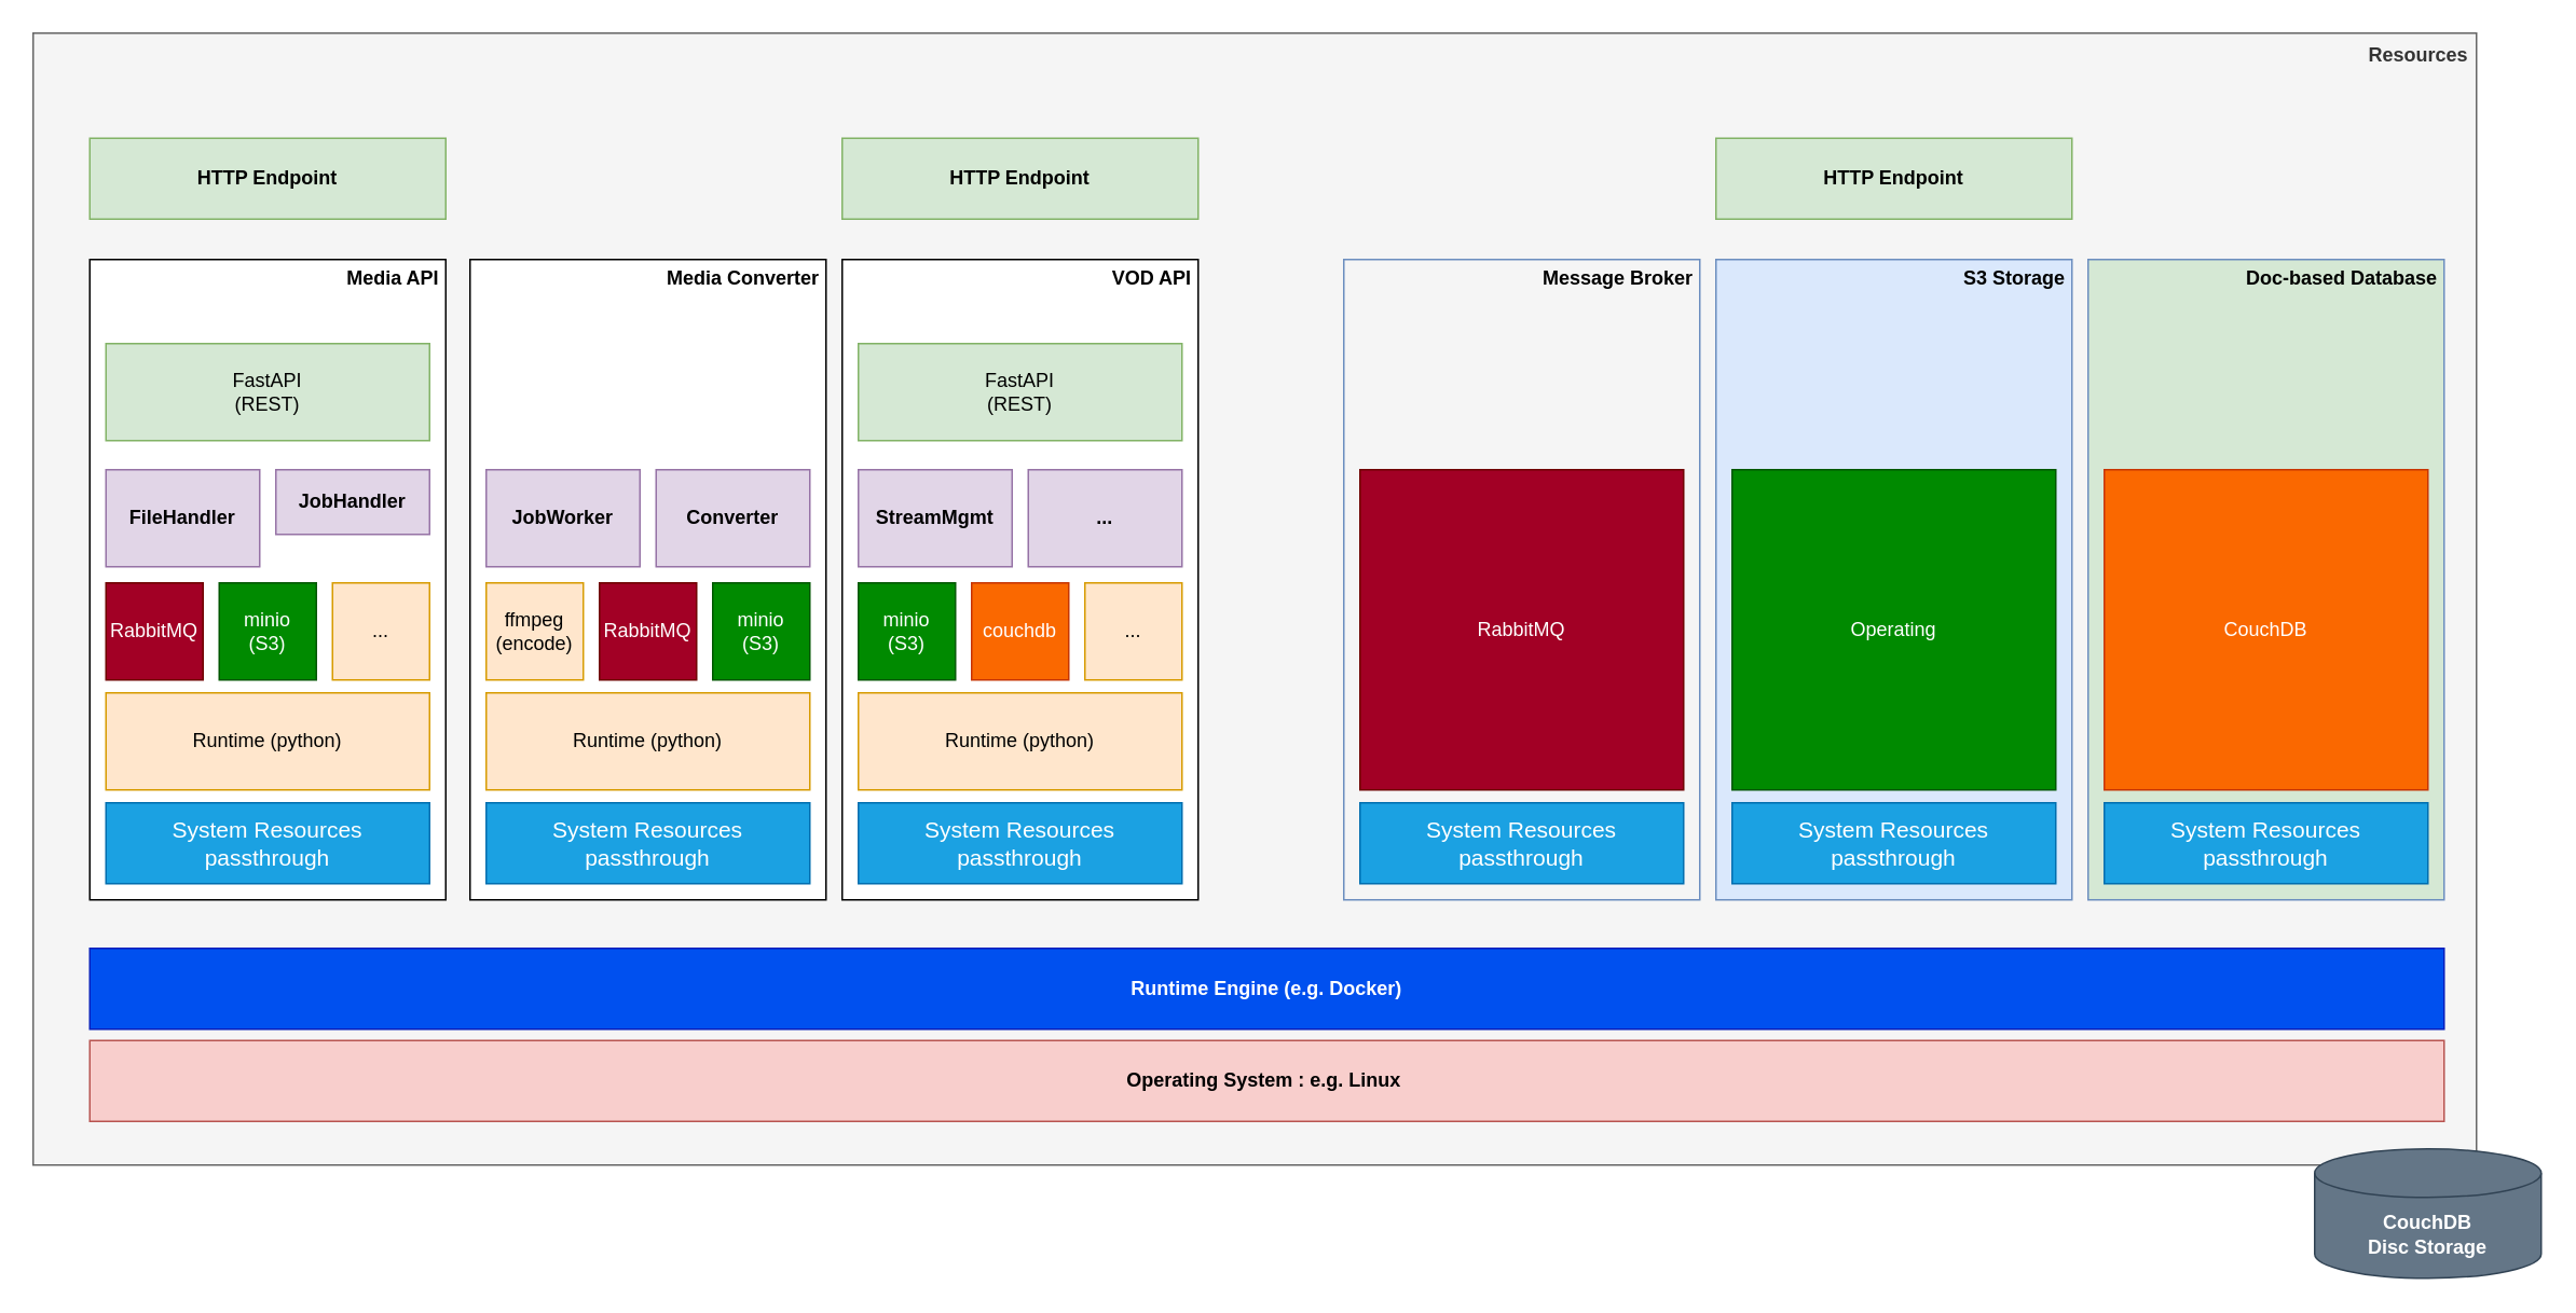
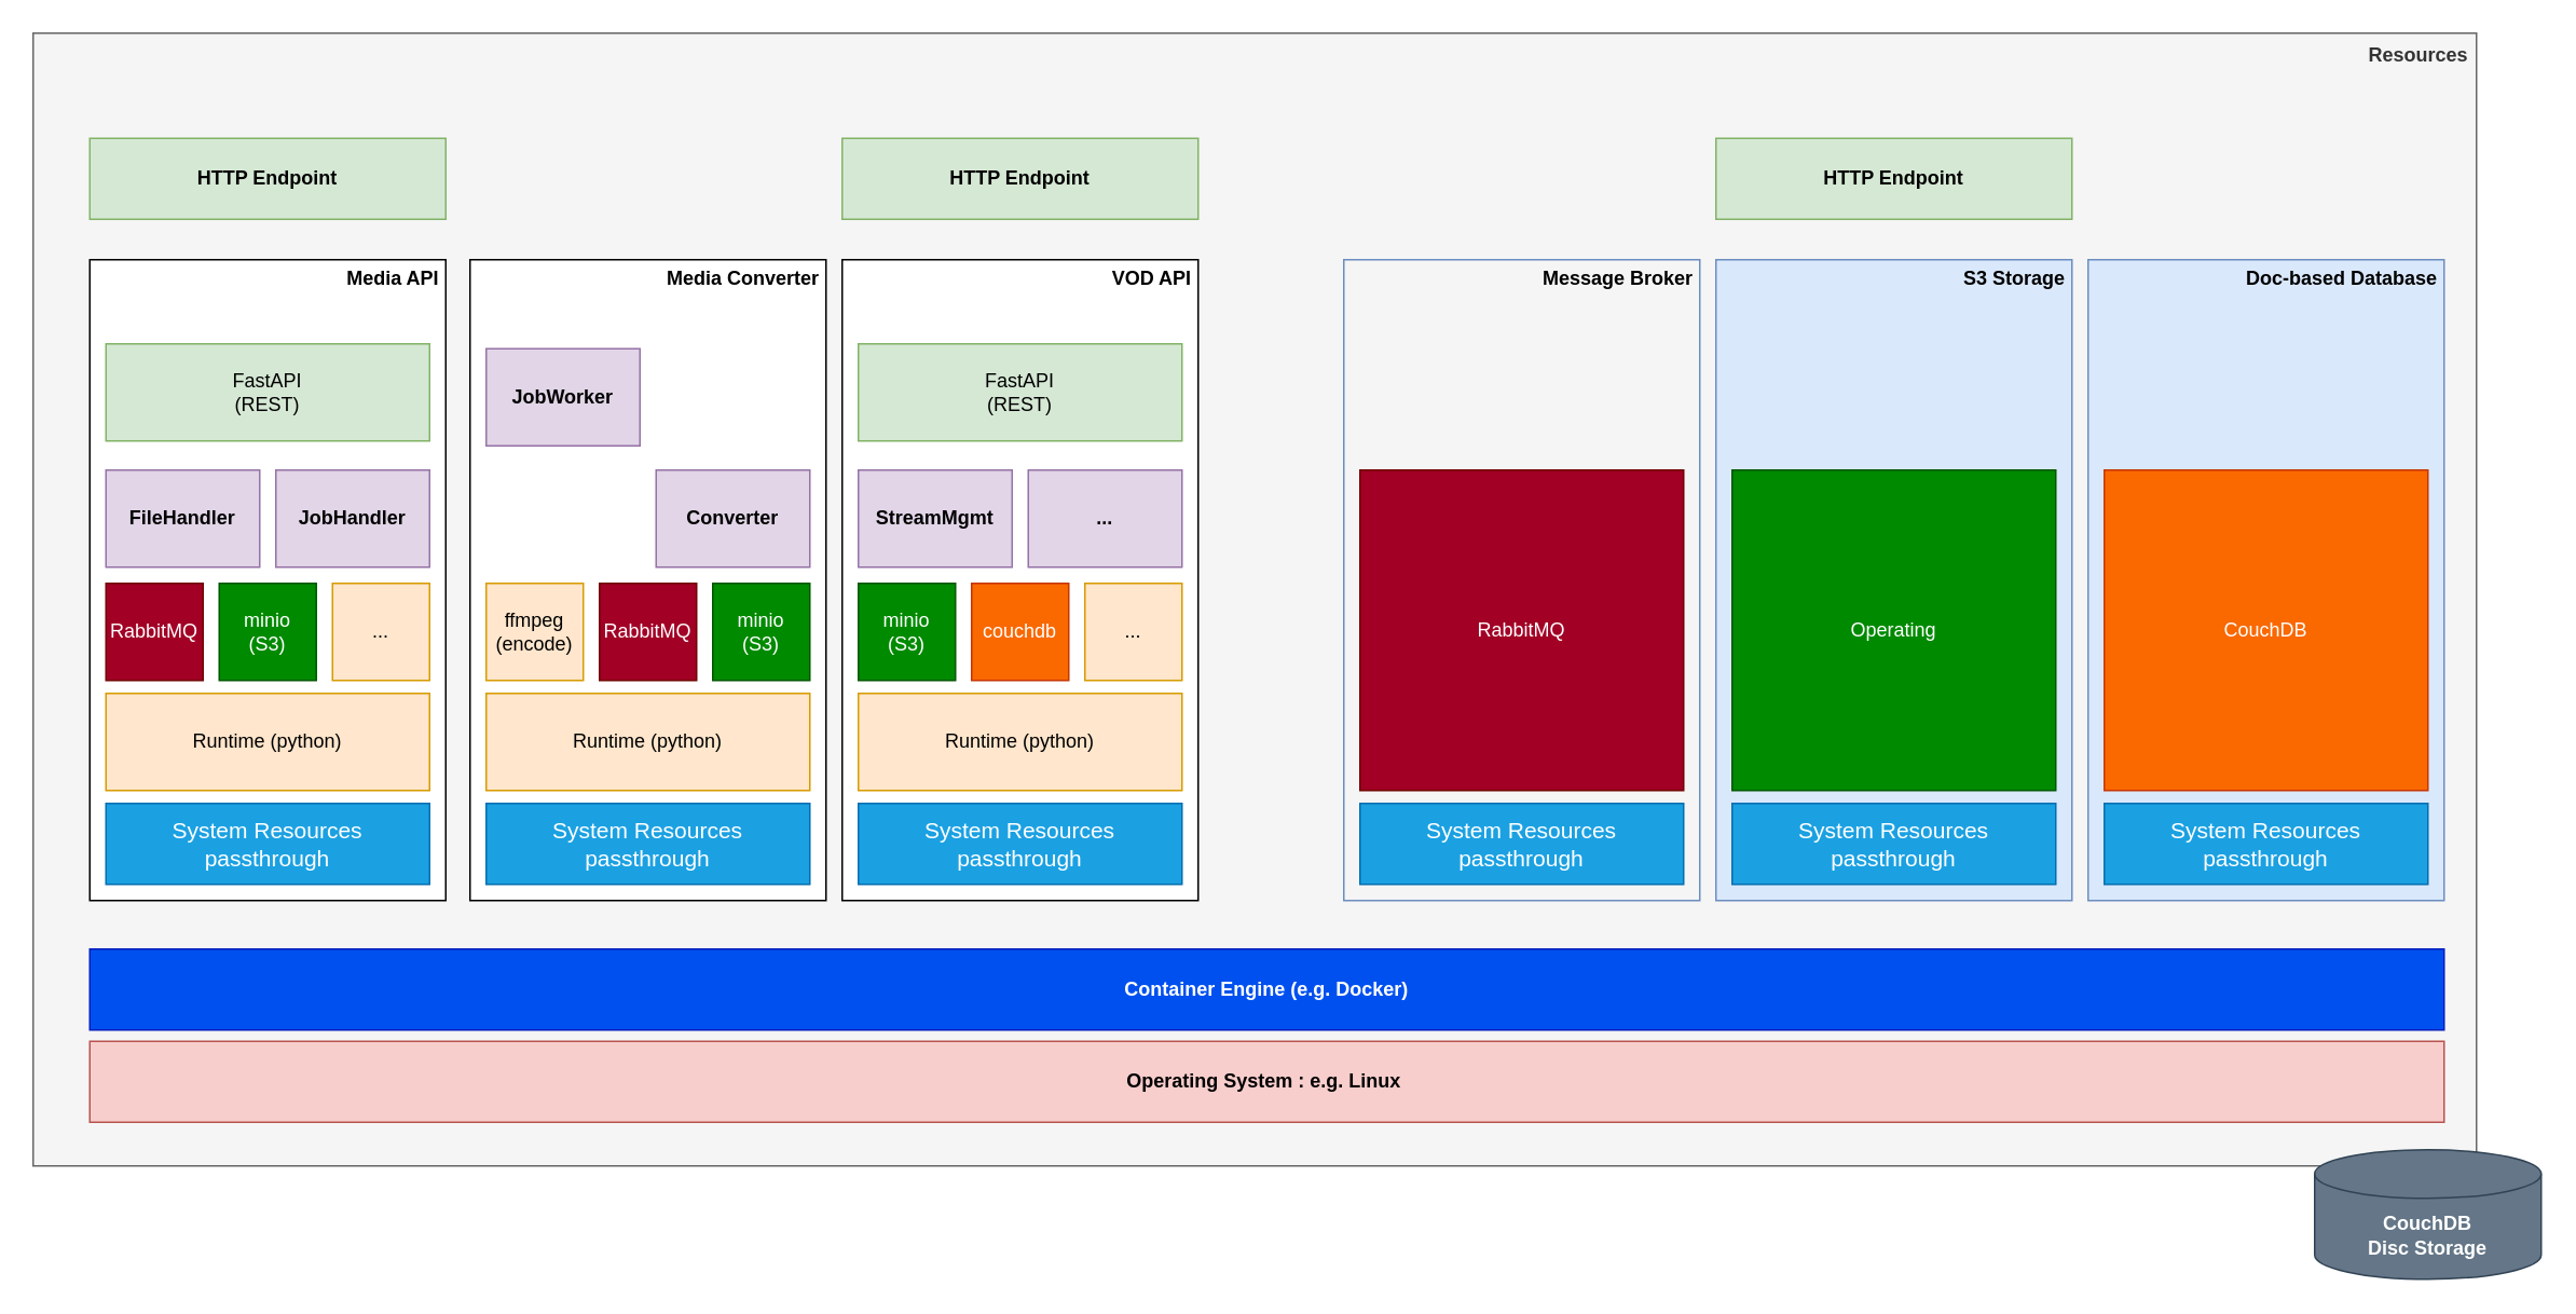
  <mxCell id="0" />
  <mxCell id="1" parent="0" />
  <mxCell id="2" value="Resources" style="rounded=0;whiteSpace=wrap;html=1;fillColor=#f5f5f5;fontColor=#333333;strokeColor=#666666;fontStyle=1;align=right;verticalAlign=top;spacingRight=3;" vertex="1" parent="1"><mxGeometry x="20" y="20" width="1510" height="700" as="geometry" /></mxCell>
- <mxCell id="3" value="Runtime Engine (e.g. Docker)" style="rounded=0;whiteSpace=wrap;html=1;fontSize=12;fillColor=#0050ef;strokeColor=#001DBC;fontStyle=1;fontColor=#ffffff;" vertex="1" parent="1"><mxGeometry x="55" y="586" width="1455" height="50" as="geometry" /></mxCell>
+ <mxCell id="3" value="Container Engine (e.g. Docker)" style="rounded=0;whiteSpace=wrap;html=1;fontSize=12;fillColor=#0050ef;strokeColor=#001DBC;fontStyle=1;fontColor=#ffffff;" vertex="1" parent="1"><mxGeometry x="55" y="586" width="1455" height="50" as="geometry" /></mxCell>
  <mxCell id="4" value="CouchDB &lt;br style=&quot;font-size: 12px;&quot;&gt;Disc Storage" style="shape=cylinder3;whiteSpace=wrap;html=1;boundedLbl=1;backgroundOutline=1;size=15;fontSize=12;fillColor=#647687;strokeColor=#314354;fontStyle=1;fontColor=#ffffff;" vertex="1" parent="1"><mxGeometry x="1430" y="710" width="140" height="80" as="geometry" /></mxCell>
  <mxCell id="5" value="Operating System : e.g. Linux&amp;nbsp;" style="rounded=0;whiteSpace=wrap;html=1;fontSize=12;fillColor=#f8cecc;strokeColor=#b85450;fontStyle=1" vertex="1" parent="1"><mxGeometry x="55" y="643" width="1455" height="50" as="geometry" /></mxCell>
  <mxCell id="6" value="Media API" style="rounded=0;whiteSpace=wrap;html=1;verticalAlign=top;align=right;spacingRight=4;spacing=0;fontStyle=1" vertex="1" parent="1"><mxGeometry x="55" y="160" width="220" height="396" as="geometry" /></mxCell>
  <mxCell id="7" value="Media Converter" style="rounded=0;whiteSpace=wrap;html=1;verticalAlign=top;align=right;spacingRight=4;spacing=0;fontStyle=1" vertex="1" parent="1"><mxGeometry x="290" y="160" width="220" height="396" as="geometry" /></mxCell>
  <mxCell id="8" value="Message Broker" style="rounded=0;whiteSpace=wrap;html=1;verticalAlign=top;align=right;spacingRight=4;fillColor=#f5f5f5;strokeColor=#6c8ebf;spacing=0;fontStyle=1;" vertex="1" parent="1"><mxGeometry x="830" y="160" width="220" height="396" as="geometry" /></mxCell>
  <mxCell id="9" value="S3 Storage" style="rounded=0;whiteSpace=wrap;html=1;verticalAlign=top;align=right;spacingRight=4;fillColor=#dae8fc;strokeColor=#6c8ebf;spacing=0;fontStyle=1" vertex="1" parent="1"><mxGeometry x="1060" y="160" width="220" height="396" as="geometry" /></mxCell>
  <mxCell id="10" value="VOD API" style="rounded=0;whiteSpace=wrap;html=1;verticalAlign=top;align=right;spacingRight=4;spacing=0;fontStyle=1" vertex="1" parent="1"><mxGeometry x="520" y="160" width="220" height="396" as="geometry" /></mxCell>
- <mxCell id="11" value="Doc-based Database" style="rounded=0;whiteSpace=wrap;html=1;verticalAlign=top;align=right;spacingRight=4;fillColor=#d5e8d4;strokeColor=#6c8ebf;spacing=0;fontStyle=1;" vertex="1" parent="1"><mxGeometry x="1290" y="160" width="220" height="396" as="geometry" /></mxCell>
+ <mxCell id="11" value="Doc-based Database" style="rounded=0;whiteSpace=wrap;html=1;verticalAlign=top;align=right;spacingRight=4;fillColor=#dae8fc;strokeColor=#6c8ebf;spacing=0;fontStyle=1" vertex="1" parent="1"><mxGeometry x="1290" y="160" width="220" height="396" as="geometry" /></mxCell>
  <mxCell id="12" value="HTTP Endpoint" style="rounded=0;whiteSpace=wrap;html=1;fontSize=12;fillColor=#d5e8d4;strokeColor=#82b366;fontStyle=1" vertex="1" parent="1"><mxGeometry x="55" y="85" width="220" height="50" as="geometry" /></mxCell>
  <mxCell id="13" value="HTTP Endpoint" style="rounded=0;whiteSpace=wrap;html=1;fontSize=12;fillColor=#d5e8d4;strokeColor=#82b366;fontStyle=1" vertex="1" parent="1"><mxGeometry x="520" y="85" width="220" height="50" as="geometry" /></mxCell>
  <mxCell id="14" value="Runtime (python)" style="rounded=0;whiteSpace=wrap;html=1;fillColor=#ffe6cc;strokeColor=#d79b00;" vertex="1" parent="1"><mxGeometry x="65" y="428" width="200" height="60" as="geometry" /></mxCell>
  <mxCell id="15" value="FastAPI&lt;br&gt;(REST)" style="rounded=0;whiteSpace=wrap;html=1;fillColor=#d5e8d4;strokeColor=#82b366;" vertex="1" parent="1"><mxGeometry x="65" y="212" width="200" height="60" as="geometry" /></mxCell>
  <mxCell id="16" value="minio&lt;br&gt;(S3)" style="rounded=0;whiteSpace=wrap;html=1;fillColor=#008a00;strokeColor=#005700;fontColor=#ffffff;" vertex="1" parent="1"><mxGeometry x="135" y="360" width="60" height="60" as="geometry" /></mxCell>
  <mxCell id="17" value="..." style="rounded=0;whiteSpace=wrap;html=1;fillColor=#ffe6cc;strokeColor=#d79b00;" vertex="1" parent="1"><mxGeometry x="205" y="360" width="60" height="60" as="geometry" /></mxCell>
  <mxCell id="18" value="RabbitMQ" style="rounded=0;whiteSpace=wrap;html=1;fillColor=#a20025;strokeColor=#6F0000;fontColor=#ffffff;" vertex="1" parent="1"><mxGeometry x="65" y="360" width="60" height="60" as="geometry" /></mxCell>
  <mxCell id="19" value="System Resources&lt;br&gt;passthrough" style="rounded=0;whiteSpace=wrap;html=1;fontSize=14;fillColor=#1ba1e2;strokeColor=#006EAF;fontStyle=0;fontColor=#ffffff;" vertex="1" parent="1"><mxGeometry x="65" y="496" width="200" height="50" as="geometry" /></mxCell>
  <mxCell id="20" value="Runtime (python)" style="rounded=0;whiteSpace=wrap;html=1;fillColor=#ffe6cc;strokeColor=#d79b00;" vertex="1" parent="1"><mxGeometry x="300" y="428" width="200" height="60" as="geometry" /></mxCell>
  <mxCell id="21" value="minio&lt;br&gt;(S3)" style="rounded=0;whiteSpace=wrap;html=1;fillColor=#008a00;strokeColor=#005700;fontColor=#ffffff;" vertex="1" parent="1"><mxGeometry x="440" y="360" width="60" height="60" as="geometry" /></mxCell>
  <mxCell id="22" value="ffmpeg&lt;br&gt;(encode)" style="rounded=0;whiteSpace=wrap;html=1;fillColor=#ffe6cc;strokeColor=#d79b00;" vertex="1" parent="1"><mxGeometry x="300" y="360" width="60" height="60" as="geometry" /></mxCell>
  <mxCell id="23" value="RabbitMQ" style="rounded=0;whiteSpace=wrap;html=1;fillColor=#a20025;strokeColor=#6F0000;fontColor=#ffffff;" vertex="1" parent="1"><mxGeometry x="370" y="360" width="60" height="60" as="geometry" /></mxCell>
  <mxCell id="24" value="System Resources&lt;br&gt;passthrough" style="rounded=0;whiteSpace=wrap;html=1;fontSize=14;fillColor=#1ba1e2;strokeColor=#006EAF;fontStyle=0;fontColor=#ffffff;" vertex="1" parent="1"><mxGeometry x="300" y="496" width="200" height="50" as="geometry" /></mxCell>
  <mxCell id="25" value="Runtime (python)" style="rounded=0;whiteSpace=wrap;html=1;fillColor=#ffe6cc;strokeColor=#d79b00;" vertex="1" parent="1"><mxGeometry x="530" y="428" width="200" height="60" as="geometry" /></mxCell>
  <mxCell id="26" value="FastAPI&lt;br&gt;(REST)" style="rounded=0;whiteSpace=wrap;html=1;fillColor=#d5e8d4;strokeColor=#82b366;" vertex="1" parent="1"><mxGeometry x="530" y="212" width="200" height="60" as="geometry" /></mxCell>
  <mxCell id="27" value="couchdb" style="rounded=0;whiteSpace=wrap;html=1;fillColor=#fa6800;strokeColor=#C73500;fontColor=#FFFFFF;" vertex="1" parent="1"><mxGeometry x="600" y="360" width="60" height="60" as="geometry" /></mxCell>
  <mxCell id="28" value="..." style="rounded=0;whiteSpace=wrap;html=1;fillColor=#ffe6cc;strokeColor=#d79b00;" vertex="1" parent="1"><mxGeometry x="670" y="360" width="60" height="60" as="geometry" /></mxCell>
  <mxCell id="29" value="minio&lt;br&gt;(S3)" style="rounded=0;whiteSpace=wrap;html=1;fillColor=#008a00;strokeColor=#005700;fontColor=#ffffff;" vertex="1" parent="1"><mxGeometry x="530" y="360" width="60" height="60" as="geometry" /></mxCell>
  <mxCell id="30" value="System Resources&lt;br&gt;passthrough" style="rounded=0;whiteSpace=wrap;html=1;fontSize=14;fillColor=#1ba1e2;strokeColor=#006EAF;fontStyle=0;fontColor=#ffffff;" vertex="1" parent="1"><mxGeometry x="530" y="496" width="200" height="50" as="geometry" /></mxCell>
  <mxCell id="31" value="System Resources&lt;br&gt;passthrough" style="rounded=0;whiteSpace=wrap;html=1;fontSize=14;fillColor=#1ba1e2;strokeColor=#006EAF;fontStyle=0;fontColor=#ffffff;" vertex="1" parent="1"><mxGeometry x="840" y="496" width="200" height="50" as="geometry" /></mxCell>
  <mxCell id="32" value="RabbitMQ" style="rounded=0;whiteSpace=wrap;html=1;fillColor=#a20025;strokeColor=#6F0000;fontColor=#ffffff;" vertex="1" parent="1"><mxGeometry x="840" y="290" width="200" height="198" as="geometry" /></mxCell>
  <mxCell id="33" value="System Resources&lt;br&gt;passthrough" style="rounded=0;whiteSpace=wrap;html=1;fontSize=14;fillColor=#1ba1e2;strokeColor=#006EAF;fontStyle=0;fontColor=#ffffff;" vertex="1" parent="1"><mxGeometry x="1070" y="496" width="200" height="50" as="geometry" /></mxCell>
  <mxCell id="34" value="Operating" style="rounded=0;whiteSpace=wrap;html=1;fillColor=#008a00;strokeColor=#005700;fontColor=#ffffff;" vertex="1" parent="1"><mxGeometry x="1070" y="290" width="200" height="198" as="geometry" /></mxCell>
  <mxCell id="35" value="System Resources&lt;br&gt;passthrough" style="rounded=0;whiteSpace=wrap;html=1;fontSize=14;fillColor=#1ba1e2;strokeColor=#006EAF;fontStyle=0;fontColor=#ffffff;" vertex="1" parent="1"><mxGeometry x="1300" y="496" width="200" height="50" as="geometry" /></mxCell>
  <mxCell id="36" value="CouchDB" style="rounded=0;whiteSpace=wrap;html=1;fillColor=#fa6800;strokeColor=#C73500;fontColor=#FFFFFF;" vertex="1" parent="1"><mxGeometry x="1300" y="290" width="200" height="198" as="geometry" /></mxCell>
  <mxCell id="37" value="HTTP Endpoint" style="rounded=0;whiteSpace=wrap;html=1;fontSize=12;fillColor=#d5e8d4;strokeColor=#82b366;fontStyle=1" vertex="1" parent="1"><mxGeometry x="1060" y="85" width="220" height="50" as="geometry" /></mxCell>
  <mxCell id="38" value="FileHandler" style="rounded=0;whiteSpace=wrap;html=1;fillColor=#e1d5e7;strokeColor=#9673a6;fontStyle=1" vertex="1" parent="1"><mxGeometry x="65" y="290" width="95" height="60" as="geometry" /></mxCell>
- <mxCell id="39" value="JobHandler" style="rounded=0;whiteSpace=wrap;html=1;fillColor=#e1d5e7;strokeColor=#9673a6;fontStyle=1" vertex="1" parent="1"><mxGeometry x="170" y="290" width="95" height="40" as="geometry" /></mxCell>
- <mxCell id="40" value="JobWorker" style="rounded=0;whiteSpace=wrap;html=1;fillColor=#e1d5e7;strokeColor=#9673a6;fontStyle=1" vertex="1" parent="1"><mxGeometry x="300" y="290" width="95" height="60" as="geometry" /></mxCell>
+ <mxCell id="39" value="JobHandler" style="rounded=0;whiteSpace=wrap;html=1;fillColor=#e1d5e7;strokeColor=#9673a6;fontStyle=1" vertex="1" parent="1"><mxGeometry x="170" y="290" width="95" height="60" as="geometry" /></mxCell>
+ <mxCell id="40" value="JobWorker" style="rounded=0;whiteSpace=wrap;html=1;fillColor=#e1d5e7;strokeColor=#9673a6;fontStyle=1" vertex="1" parent="1"><mxGeometry x="300" y="215" width="95" height="60" as="geometry" /></mxCell>
  <mxCell id="41" value="Converter" style="rounded=0;whiteSpace=wrap;html=1;fillColor=#e1d5e7;strokeColor=#9673a6;fontStyle=1" vertex="1" parent="1"><mxGeometry x="405" y="290" width="95" height="60" as="geometry" /></mxCell>
  <mxCell id="42" value="StreamMgmt" style="rounded=0;whiteSpace=wrap;html=1;fillColor=#e1d5e7;strokeColor=#9673a6;fontStyle=1" vertex="1" parent="1"><mxGeometry x="530" y="290" width="95" height="60" as="geometry" /></mxCell>
  <mxCell id="43" value="..." style="rounded=0;whiteSpace=wrap;html=1;fillColor=#e1d5e7;strokeColor=#9673a6;fontStyle=1" vertex="1" parent="1"><mxGeometry x="635" y="290" width="95" height="60" as="geometry" /></mxCell>
